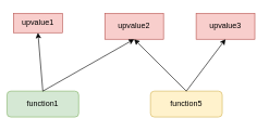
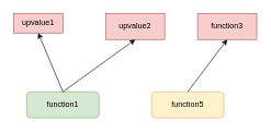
  <mxCell id="0" />
  <mxCell id="1" parent="0" />
- <mxCell id="2" value="function1" style="rounded=1;whiteSpace=wrap;html=1;fillColor=#d5e8d4;strokeColor=#82b366;" vertex="1" parent="1"><mxGeometry x="10" y="140" width="110" height="40" as="geometry" /></mxCell>
+ <mxCell id="2" value="function1" style="rounded=1;whiteSpace=wrap;html=1;fillColor=#d5e8d4;strokeColor=#82b366;" vertex="1" parent="1"><mxGeometry x="40" y="140" width="110" height="40" as="geometry" /></mxCell>
  <mxCell id="3" value="function5" style="rounded=1;whiteSpace=wrap;html=1;fillColor=#fff2cc;strokeColor=#d6b656;" vertex="1" parent="1"><mxGeometry x="230" y="140" width="110" height="40" as="geometry" /></mxCell>
  <mxCell id="4" value="upvalue1" style="rounded=0;whiteSpace=wrap;html=1;fillColor=#f8cecc;strokeColor=#b85450;" vertex="1" parent="1"><mxGeometry x="20" y="20" width="75" height="30" as="geometry" /></mxCell>
  <mxCell id="5" value="upvalue2" style="rounded=0;whiteSpace=wrap;html=1;fillColor=#f8cecc;strokeColor=#b85450;" vertex="1" parent="1"><mxGeometry x="160" y="20" width="90" height="40" as="geometry" /></mxCell>
- <mxCell id="6" value="upvalue3" style="rounded=0;whiteSpace=wrap;html=1;fillColor=#f8cecc;strokeColor=#b85450;" vertex="1" parent="1"><mxGeometry x="300" y="20" width="90" height="40" as="geometry" /></mxCell>
+ <mxCell id="6" value="function3" style="rounded=0;whiteSpace=wrap;html=1;fillColor=#f8cecc;strokeColor=#b85450;" vertex="1" parent="1"><mxGeometry x="300" y="20" width="90" height="40" as="geometry" /></mxCell>
  <mxCell id="7" value="" style="endArrow=classic;html=1;rounded=0;exitX=0.5;exitY=0;exitDx=0;exitDy=0;entryX=0.5;entryY=1;entryDx=0;entryDy=0;" edge="1" parent="1" source="2" target="4"><mxGeometry width="50" height="50" relative="1" as="geometry"><mxPoint x="290" y="200" as="sourcePoint" /><mxPoint x="340" y="150" as="targetPoint" /></mxGeometry></mxCell>
  <mxCell id="8" value="" style="endArrow=classic;html=1;rounded=0;exitX=0.5;exitY=0;exitDx=0;exitDy=0;entryX=0.5;entryY=1;entryDx=0;entryDy=0;" edge="1" parent="1" source="2" target="5"><mxGeometry width="50" height="50" relative="1" as="geometry"><mxPoint x="230" y="140" as="sourcePoint" /><mxPoint x="200" y="60" as="targetPoint" /></mxGeometry></mxCell>
- <mxCell id="9" value="" style="endArrow=classic;html=1;rounded=0;exitX=0.5;exitY=0;exitDx=0;exitDy=0;entryX=0.5;entryY=1;entryDx=0;entryDy=0;" edge="1" parent="1" source="3" target="5"><mxGeometry width="50" height="50" relative="1" as="geometry"><mxPoint x="105" y="150" as="sourcePoint" /><mxPoint x="215" y="70" as="targetPoint" /></mxGeometry></mxCell>
  <mxCell id="10" value="" style="endArrow=classic;html=1;rounded=0;exitX=0.5;exitY=0;exitDx=0;exitDy=0;entryX=0.5;entryY=1;entryDx=0;entryDy=0;" edge="1" parent="1" source="3" target="6"><mxGeometry width="50" height="50" relative="1" as="geometry"><mxPoint x="295" y="150" as="sourcePoint" /><mxPoint x="340" y="70" as="targetPoint" /></mxGeometry></mxCell>
